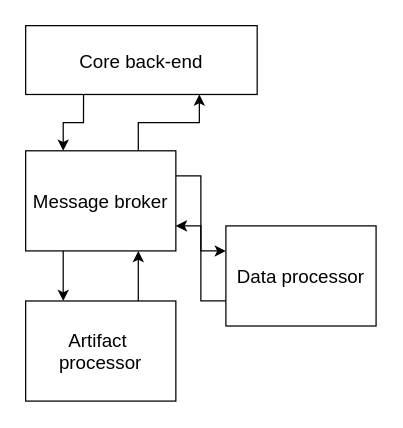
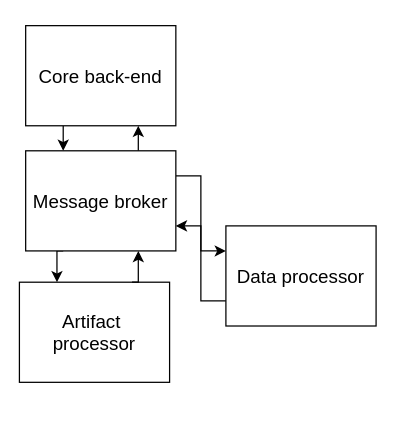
  <mxCell id="0" />
  <mxCell id="1" parent="0" />
  <mxCell id="2" style="edgeStyle=orthogonalEdgeStyle;rounded=0;orthogonalLoop=1;jettySize=auto;html=1;exitX=0.25;exitY=1;exitDx=0;exitDy=0;entryX=0.25;entryY=0;entryDx=0;entryDy=0;" edge="1" parent="1" source="3" target="7"><mxGeometry relative="1" as="geometry" /></mxCell>
- <mxCell id="3" value="&lt;font style=&quot;font-size: 15px;&quot;&gt;Core back-end&lt;/font&gt;" style="rounded=0;whiteSpace=wrap;html=1;" vertex="1" parent="1"><mxGeometry x="20" y="20" width="185" height="55" as="geometry" /></mxCell>
+ <mxCell id="3" value="&lt;font style=&quot;font-size: 15px;&quot;&gt;Core back-end&lt;/font&gt;" style="rounded=0;whiteSpace=wrap;html=1;" vertex="1" parent="1"><mxGeometry x="20" y="20" width="120" height="80" as="geometry" /></mxCell>
  <mxCell id="4" style="edgeStyle=orthogonalEdgeStyle;rounded=0;orthogonalLoop=1;jettySize=auto;html=1;exitX=0.75;exitY=0;exitDx=0;exitDy=0;entryX=0.75;entryY=1;entryDx=0;entryDy=0;" edge="1" parent="1" source="7" target="3"><mxGeometry relative="1" as="geometry" /></mxCell>
  <mxCell id="5" style="edgeStyle=orthogonalEdgeStyle;rounded=0;orthogonalLoop=1;jettySize=auto;html=1;exitX=1;exitY=0.25;exitDx=0;exitDy=0;entryX=0;entryY=0.25;entryDx=0;entryDy=0;" edge="1" parent="1" source="7" target="9"><mxGeometry relative="1" as="geometry" /></mxCell>
  <mxCell id="6" style="edgeStyle=orthogonalEdgeStyle;rounded=0;orthogonalLoop=1;jettySize=auto;html=1;exitX=0.25;exitY=1;exitDx=0;exitDy=0;entryX=0.25;entryY=0;entryDx=0;entryDy=0;" edge="1" parent="1" source="7" target="10"><mxGeometry relative="1" as="geometry" /></mxCell>
  <mxCell id="7" value="&lt;font style=&quot;font-size: 15px;&quot;&gt;Message broker&lt;/font&gt;" style="rounded=0;whiteSpace=wrap;html=1;" vertex="1" parent="1"><mxGeometry x="20" y="120" width="120" height="80" as="geometry" /></mxCell>
  <mxCell id="8" style="edgeStyle=orthogonalEdgeStyle;rounded=0;orthogonalLoop=1;jettySize=auto;html=1;exitX=0;exitY=0.75;exitDx=0;exitDy=0;entryX=1;entryY=0.75;entryDx=0;entryDy=0;" edge="1" parent="1" source="9" target="7"><mxGeometry relative="1" as="geometry" /></mxCell>
  <mxCell id="9" value="&lt;font style=&quot;font-size: 15px;&quot;&gt;Data processor&lt;/font&gt;" style="rounded=0;whiteSpace=wrap;html=1;" vertex="1" parent="1"><mxGeometry x="180" y="180" width="120" height="80" as="geometry" /></mxCell>
- <mxCell id="10" value="&lt;font style=&quot;font-size: 15px;&quot;&gt;Artifact&amp;nbsp;&lt;/font&gt;&lt;div&gt;&lt;font style=&quot;font-size: 15px;&quot;&gt;processor&lt;/font&gt;&lt;/div&gt;" style="rounded=0;whiteSpace=wrap;html=1;" vertex="1" parent="1"><mxGeometry x="20" y="240" width="120" height="80" as="geometry" /></mxCell>
+ <mxCell id="10" value="&lt;font style=&quot;font-size: 15px;&quot;&gt;Artifact&amp;nbsp;&lt;/font&gt;&lt;div&gt;&lt;font style=&quot;font-size: 15px;&quot;&gt;processor&lt;/font&gt;&lt;/div&gt;" style="rounded=0;whiteSpace=wrap;html=1;" vertex="1" parent="1"><mxGeometry x="15" y="225" width="120" height="80" as="geometry" /></mxCell>
  <mxCell id="11" style="edgeStyle=orthogonalEdgeStyle;rounded=0;orthogonalLoop=1;jettySize=auto;html=1;exitX=0.75;exitY=0;exitDx=0;exitDy=0;entryX=0.75;entryY=1;entryDx=0;entryDy=0;" edge="1" parent="1" source="10" target="7"><mxGeometry relative="1" as="geometry" /></mxCell>
